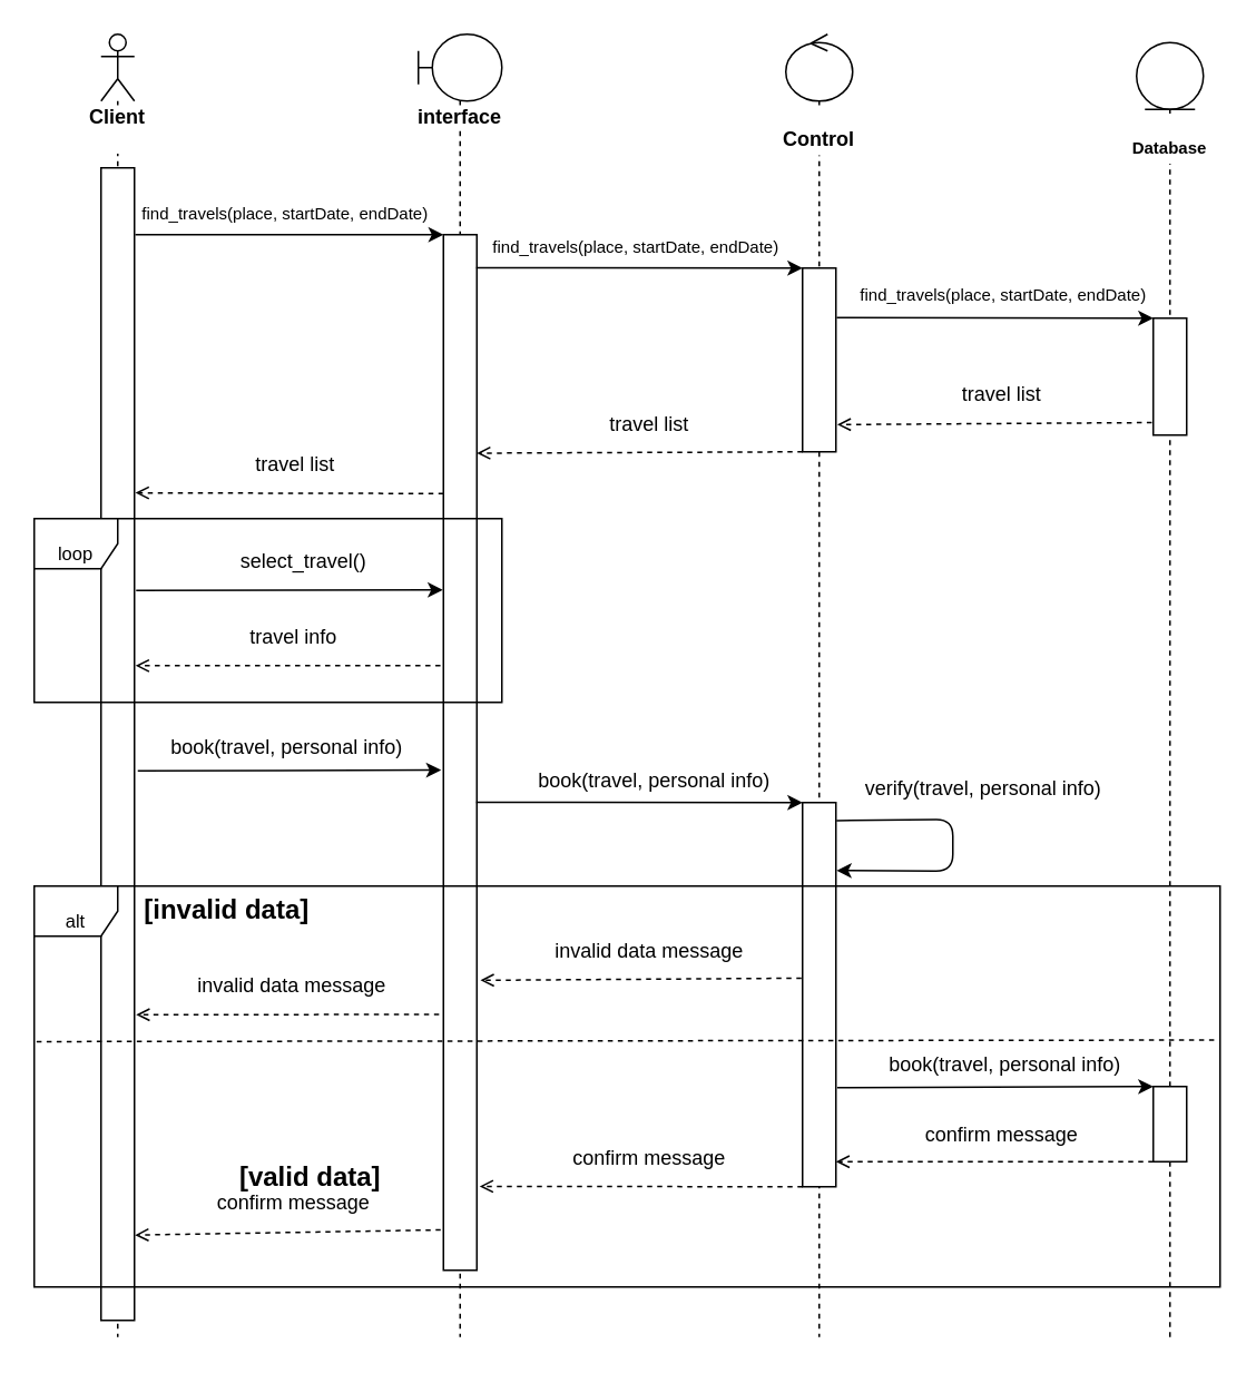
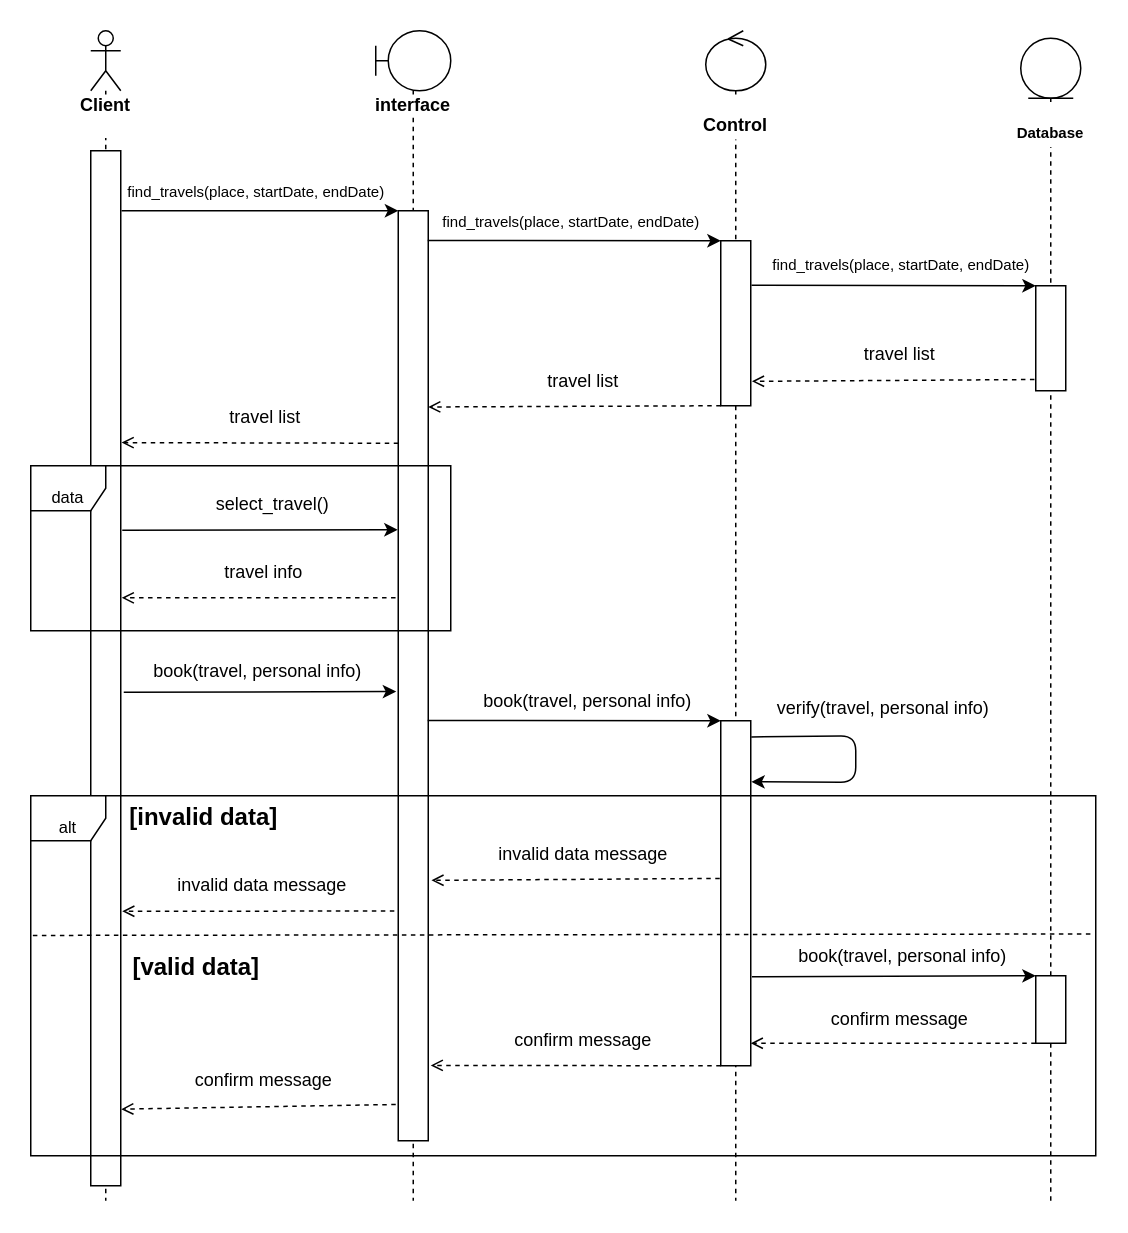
  <mxCell id="0" />
  <mxCell id="1" parent="0" />
  <mxCell id="2" value="&lt;b&gt;Client&lt;br&gt;&lt;br&gt;&lt;/b&gt;" style="shape=umlLifeline;participant=umlActor;perimeter=lifelinePerimeter;whiteSpace=wrap;html=1;container=1;collapsible=0;recursiveResize=0;verticalAlign=top;spacingTop=36;labelBackgroundColor=#ffffff;outlineConnect=0;" parent="1" vertex="1"><mxGeometry x="60" y="20" width="20" height="780" as="geometry" /></mxCell>
  <mxCell id="3" value="" style="rounded=0;whiteSpace=wrap;html=1;" parent="2" vertex="1"><mxGeometry y="80" width="20" height="690" as="geometry" /></mxCell>
  <mxCell id="4" value="&lt;b&gt;interface&lt;/b&gt;" style="shape=umlLifeline;participant=umlBoundary;perimeter=lifelinePerimeter;whiteSpace=wrap;html=1;container=1;collapsible=0;recursiveResize=0;verticalAlign=top;spacingTop=36;labelBackgroundColor=#ffffff;outlineConnect=0;" parent="1" vertex="1"><mxGeometry x="250" y="20" width="50" height="780" as="geometry" /></mxCell>
  <mxCell id="5" value="" style="rounded=0;whiteSpace=wrap;html=1;fontSize=25;" parent="4" vertex="1"><mxGeometry x="15" y="120" width="20" height="620" as="geometry" /></mxCell>
  <mxCell id="6" value="&lt;font size=&quot;1&quot;&gt;&lt;b&gt;Database&lt;/b&gt;&lt;/font&gt;" style="shape=umlLifeline;participant=umlEntity;perimeter=lifelinePerimeter;whiteSpace=wrap;html=1;container=1;collapsible=0;recursiveResize=0;verticalAlign=top;spacingTop=36;labelBackgroundColor=#ffffff;outlineConnect=0;fontSize=25;" parent="1" vertex="1"><mxGeometry x="680" y="25" width="40" height="775" as="geometry" /></mxCell>
  <mxCell id="7" value="" style="rounded=0;whiteSpace=wrap;html=1;fontSize=25;" parent="6" vertex="1"><mxGeometry x="10" y="625" width="20" height="45" as="geometry" /></mxCell>
  <mxCell id="8" value="&lt;font style=&quot;font-size: 12px&quot;&gt;&lt;b&gt;Control&lt;/b&gt;&lt;/font&gt;" style="shape=umlLifeline;participant=umlControl;perimeter=lifelinePerimeter;whiteSpace=wrap;html=1;container=1;collapsible=0;recursiveResize=0;verticalAlign=top;spacingTop=36;labelBackgroundColor=#ffffff;outlineConnect=0;fontSize=25;" parent="1" vertex="1"><mxGeometry x="470" y="20" width="40" height="780" as="geometry" /></mxCell>
  <mxCell id="9" value="" style="rounded=0;whiteSpace=wrap;html=1;fontSize=25;" parent="8" vertex="1"><mxGeometry x="10" y="140" width="20" height="110" as="geometry" /></mxCell>
  <mxCell id="10" value="" style="rounded=0;whiteSpace=wrap;html=1;fontSize=25;" parent="8" vertex="1"><mxGeometry x="10" y="460" width="20" height="230" as="geometry" /></mxCell>
  <mxCell id="11" value="" style="endArrow=classic;html=1;fontSize=25;exitX=1.017;exitY=0.047;exitDx=0;exitDy=0;exitPerimeter=0;entryX=1.017;entryY=0.177;entryDx=0;entryDy=0;entryPerimeter=0;" parent="8" source="10" target="10" edge="1"><mxGeometry width="50" height="50" relative="1" as="geometry"><mxPoint x="-240" y="440" as="sourcePoint" /><mxPoint x="70" y="520" as="targetPoint" /><Array as="points"><mxPoint x="100" y="470" /><mxPoint x="100" y="501" /></Array></mxGeometry></mxCell>
  <mxCell id="12" value="&lt;font style=&quot;font-size: 12px&quot;&gt;verify(travel, personal info)&lt;/font&gt;" style="text;html=1;align=center;verticalAlign=middle;resizable=0;points=[];labelBackgroundColor=#ffffff;fontSize=25;" parent="11" vertex="1" connectable="0"><mxGeometry x="-0.463" relative="1" as="geometry"><mxPoint x="41.58" y="-24.94" as="offset" /></mxGeometry></mxCell>
  <mxCell id="13" value="" style="endArrow=classic;html=1;fontSize=25;entryX=0;entryY=0;entryDx=0;entryDy=0;exitX=1.026;exitY=0.058;exitDx=0;exitDy=0;exitPerimeter=0;" parent="1" source="3" target="5" edge="1"><mxGeometry width="50" height="50" relative="1" as="geometry"><mxPoint x="82" y="140" as="sourcePoint" /><mxPoint x="440" y="420" as="targetPoint" /></mxGeometry></mxCell>
  <mxCell id="14" value="&lt;font style=&quot;font-size: 10px&quot;&gt;find_travels(place, startDate, endDate)&lt;/font&gt;" style="text;html=1;align=center;verticalAlign=middle;resizable=0;points=[];labelBackgroundColor=#ffffff;fontSize=25;" parent="13" vertex="1" connectable="0"><mxGeometry x="0.126" y="1" relative="1" as="geometry"><mxPoint x="-14.52" y="-19" as="offset" /></mxGeometry></mxCell>
  <mxCell id="15" value="" style="endArrow=classic;html=1;fontSize=25;entryX=0;entryY=0;entryDx=0;entryDy=0;exitX=0.983;exitY=0.032;exitDx=0;exitDy=0;exitPerimeter=0;" parent="1" source="5" target="9" edge="1"><mxGeometry width="50" height="50" relative="1" as="geometry"><mxPoint x="290" y="160" as="sourcePoint" /><mxPoint x="440" y="420" as="targetPoint" /></mxGeometry></mxCell>
  <mxCell id="16" value="&lt;font style=&quot;font-size: 10px&quot;&gt;find_travels(place, startDate, endDate)&lt;/font&gt;" style="text;html=1;align=center;verticalAlign=middle;resizable=0;points=[];labelBackgroundColor=#ffffff;fontSize=25;" parent="15" vertex="1" connectable="0"><mxGeometry x="0.295" relative="1" as="geometry"><mxPoint x="-31.05" y="-19.94" as="offset" /></mxGeometry></mxCell>
  <mxCell id="17" value="" style="rounded=0;whiteSpace=wrap;html=1;fontSize=25;" parent="1" vertex="1"><mxGeometry x="690" y="190" width="20" height="70" as="geometry" /></mxCell>
  <mxCell id="18" value="" style="endArrow=classic;html=1;fontSize=25;entryX=0;entryY=0;entryDx=0;entryDy=0;exitX=1.025;exitY=0.269;exitDx=0;exitDy=0;exitPerimeter=0;" parent="1" source="9" target="17" edge="1"><mxGeometry width="50" height="50" relative="1" as="geometry"><mxPoint x="502" y="190" as="sourcePoint" /><mxPoint x="490" y="170" as="targetPoint" /></mxGeometry></mxCell>
  <mxCell id="19" value="&lt;font style=&quot;font-size: 10px&quot;&gt;find_travels(place, startDate, endDate)&lt;/font&gt;" style="text;html=1;align=center;verticalAlign=middle;resizable=0;points=[];labelBackgroundColor=#ffffff;fontSize=25;" parent="18" vertex="1" connectable="0"><mxGeometry x="0.295" relative="1" as="geometry"><mxPoint x="-24" y="-20.34" as="offset" /></mxGeometry></mxCell>
  <mxCell id="20" value="" style="endArrow=open;html=1;fontSize=25;dashed=1;exitX=-0.044;exitY=0.893;exitDx=0;exitDy=0;exitPerimeter=0;entryX=1.04;entryY=0.852;entryDx=0;entryDy=0;entryPerimeter=0;endFill=0;" parent="1" source="17" target="9" edge="1"><mxGeometry width="50" height="50" relative="1" as="geometry"><mxPoint x="691" y="247" as="sourcePoint" /><mxPoint x="503" y="253" as="targetPoint" /></mxGeometry></mxCell>
  <mxCell id="21" value="&lt;font style=&quot;font-size: 12px&quot;&gt;travel list&lt;/font&gt;" style="text;html=1;align=center;verticalAlign=middle;resizable=0;points=[];labelBackgroundColor=#ffffff;fontSize=25;" parent="20" vertex="1" connectable="0"><mxGeometry x="-0.319" relative="1" as="geometry"><mxPoint x="-27" y="-23" as="offset" /></mxGeometry></mxCell>
- <mxCell id="22" value="&lt;font style=&quot;font-size: 11px&quot;&gt;loop&lt;/font&gt;" style="shape=umlFrame;whiteSpace=wrap;html=1;fontSize=25;width=50;height=30;" parent="1" vertex="1"><mxGeometry x="20" y="310" width="280" height="110" as="geometry" /></mxCell>
+ <mxCell id="22" value="&lt;font style=&quot;font-size: 11px&quot;&gt;data&lt;/font&gt;" style="shape=umlFrame;whiteSpace=wrap;html=1;fontSize=25;width=50;height=30;" parent="1" vertex="1"><mxGeometry x="20" y="310" width="280" height="110" as="geometry" /></mxCell>
  <mxCell id="23" value="" style="endArrow=open;html=1;fontSize=25;dashed=1;exitX=0;exitY=1;exitDx=0;exitDy=0;entryX=0.999;entryY=0.211;entryDx=0;entryDy=0;entryPerimeter=0;endFill=0;" parent="1" source="9" target="5" edge="1"><mxGeometry width="50" height="50" relative="1" as="geometry"><mxPoint x="510" y="331.04" as="sourcePoint" /><mxPoint x="318" y="330" as="targetPoint" /></mxGeometry></mxCell>
  <mxCell id="24" value="&lt;font style=&quot;font-size: 12px&quot;&gt;travel list&lt;/font&gt;" style="text;html=1;align=center;verticalAlign=middle;resizable=0;points=[];labelBackgroundColor=#ffffff;fontSize=25;" parent="23" vertex="1" connectable="0"><mxGeometry x="-0.319" relative="1" as="geometry"><mxPoint x="-27" y="-23" as="offset" /></mxGeometry></mxCell>
  <mxCell id="25" value="" style="endArrow=open;html=1;fontSize=25;dashed=1;exitX=0;exitY=0.25;exitDx=0;exitDy=0;endFill=0;entryX=1.028;entryY=0.282;entryDx=0;entryDy=0;entryPerimeter=0;" parent="1" source="5" target="3" edge="1"><mxGeometry width="50" height="50" relative="1" as="geometry"><mxPoint x="175" y="322.28" as="sourcePoint" /><mxPoint x="81" y="297" as="targetPoint" /></mxGeometry></mxCell>
  <mxCell id="26" value="&lt;font style=&quot;font-size: 12px&quot;&gt;travel list&lt;/font&gt;" style="text;html=1;align=center;verticalAlign=middle;resizable=0;points=[];labelBackgroundColor=#ffffff;fontSize=25;" parent="25" vertex="1" connectable="0"><mxGeometry x="-0.319" relative="1" as="geometry"><mxPoint x="-27" y="-23" as="offset" /></mxGeometry></mxCell>
  <mxCell id="27" value="" style="endArrow=classic;html=1;fontSize=25;entryX=-0.019;entryY=0.343;entryDx=0;entryDy=0;entryPerimeter=0;" parent="1" target="5" edge="1"><mxGeometry width="50" height="50" relative="1" as="geometry"><mxPoint x="81" y="353" as="sourcePoint" /><mxPoint x="410" y="340" as="targetPoint" /></mxGeometry></mxCell>
  <mxCell id="28" value="&lt;font style=&quot;font-size: 12px&quot;&gt;select_travel()&lt;/font&gt;" style="text;html=1;align=center;verticalAlign=middle;resizable=0;points=[];labelBackgroundColor=#ffffff;fontSize=25;" parent="27" vertex="1" connectable="0"><mxGeometry x="0.132" y="-1" relative="1" as="geometry"><mxPoint x="-4.81" y="-23.81" as="offset" /></mxGeometry></mxCell>
  <mxCell id="29" value="" style="endArrow=open;html=1;fontSize=25;dashed=1;exitX=-0.09;exitY=0.416;exitDx=0;exitDy=0;entryX=1.033;entryY=0.432;entryDx=0;entryDy=0;entryPerimeter=0;endFill=0;exitPerimeter=0;" parent="1" source="5" target="3" edge="1"><mxGeometry width="50" height="50" relative="1" as="geometry"><mxPoint x="320.34" y="410" as="sourcePoint" /><mxPoint x="140" y="410.64" as="targetPoint" /></mxGeometry></mxCell>
  <mxCell id="30" value="&lt;font style=&quot;font-size: 12px&quot;&gt;travel info&lt;/font&gt;" style="text;html=1;align=center;verticalAlign=middle;resizable=0;points=[];labelBackgroundColor=#ffffff;fontSize=25;" parent="29" vertex="1" connectable="0"><mxGeometry x="-0.319" relative="1" as="geometry"><mxPoint x="-27" y="-23" as="offset" /></mxGeometry></mxCell>
  <mxCell id="31" value="" style="endArrow=classic;html=1;fontSize=25;entryX=-0.067;entryY=0.517;entryDx=0;entryDy=0;entryPerimeter=0;" parent="1" target="5" edge="1"><mxGeometry width="50" height="50" relative="1" as="geometry"><mxPoint x="82" y="461" as="sourcePoint" /><mxPoint x="240" y="460" as="targetPoint" /></mxGeometry></mxCell>
  <mxCell id="32" value="&lt;font style=&quot;font-size: 12px&quot;&gt;book(travel, personal info)&lt;/font&gt;" style="text;html=1;align=center;verticalAlign=middle;resizable=0;points=[];labelBackgroundColor=#ffffff;fontSize=25;" parent="31" vertex="1" connectable="0"><mxGeometry x="0.212" relative="1" as="geometry"><mxPoint x="-21.86" y="-20.51" as="offset" /></mxGeometry></mxCell>
  <mxCell id="33" value="" style="endArrow=classic;html=1;fontSize=25;exitX=0.981;exitY=0.548;exitDx=0;exitDy=0;exitPerimeter=0;entryX=0;entryY=0;entryDx=0;entryDy=0;" parent="1" source="5" target="10" edge="1"><mxGeometry width="50" height="50" relative="1" as="geometry"><mxPoint x="230" y="460" as="sourcePoint" /><mxPoint x="280" y="410" as="targetPoint" /></mxGeometry></mxCell>
  <mxCell id="34" value="&lt;font style=&quot;font-size: 12px&quot;&gt;book(travel, personal info)&lt;/font&gt;" style="text;html=1;align=center;verticalAlign=middle;resizable=0;points=[];labelBackgroundColor=#ffffff;fontSize=25;" parent="33" vertex="1" connectable="0"><mxGeometry x="0.257" y="-2" relative="1" as="geometry"><mxPoint x="-17.38" y="-21.91" as="offset" /></mxGeometry></mxCell>
  <mxCell id="35" value="&lt;font style=&quot;font-size: 11px&quot;&gt;alt&lt;/font&gt;" style="shape=umlFrame;whiteSpace=wrap;html=1;fontSize=25;width=50;height=30;" parent="1" vertex="1"><mxGeometry x="20" y="530" width="710" height="240" as="geometry" /></mxCell>
  <mxCell id="36" value="" style="endArrow=open;html=1;fontSize=25;dashed=1;exitX=-0.033;exitY=0.457;exitDx=0;exitDy=0;endFill=0;entryX=1.107;entryY=0.72;entryDx=0;entryDy=0;entryPerimeter=0;exitPerimeter=0;" parent="1" source="10" target="5" edge="1"><mxGeometry width="50" height="50" relative="1" as="geometry"><mxPoint x="478.48" y="650" as="sourcePoint" /><mxPoint x="285" y="563" as="targetPoint" /></mxGeometry></mxCell>
  <mxCell id="37" value="&lt;font style=&quot;font-size: 12px&quot;&gt;invalid data message&lt;/font&gt;" style="text;html=1;align=center;verticalAlign=middle;resizable=0;points=[];labelBackgroundColor=#ffffff;fontSize=25;" parent="36" vertex="1" connectable="0"><mxGeometry x="-0.319" relative="1" as="geometry"><mxPoint x="-27" y="-23" as="offset" /></mxGeometry></mxCell>
  <mxCell id="38" value="" style="endArrow=open;html=1;fontSize=25;dashed=1;exitX=-0.131;exitY=0.753;exitDx=0;exitDy=0;endFill=0;exitPerimeter=0;" parent="1" source="5" edge="1"><mxGeometry width="50" height="50" relative="1" as="geometry"><mxPoint x="273.32" y="680" as="sourcePoint" /><mxPoint x="81" y="607" as="targetPoint" /></mxGeometry></mxCell>
  <mxCell id="39" value="&lt;font style=&quot;font-size: 12px&quot;&gt;invalid data message&lt;/font&gt;" style="text;html=1;align=center;verticalAlign=middle;resizable=0;points=[];labelBackgroundColor=#ffffff;fontSize=25;" parent="38" vertex="1" connectable="0"><mxGeometry x="-0.319" relative="1" as="geometry"><mxPoint x="-27" y="-23" as="offset" /></mxGeometry></mxCell>
  <mxCell id="40" value="" style="endArrow=classic;html=1;fontSize=25;exitX=1.039;exitY=0.742;exitDx=0;exitDy=0;entryX=0;entryY=0;entryDx=0;entryDy=0;exitPerimeter=0;" parent="1" source="10" target="7" edge="1"><mxGeometry width="50" height="50" relative="1" as="geometry"><mxPoint x="260" y="600" as="sourcePoint" /><mxPoint x="310" y="550" as="targetPoint" /></mxGeometry></mxCell>
  <mxCell id="41" value="&lt;span style=&quot;font-size: 12px&quot;&gt;book(travel, personal info)&lt;/span&gt;" style="text;html=1;align=center;verticalAlign=middle;resizable=0;points=[];labelBackgroundColor=#ffffff;fontSize=25;" parent="40" vertex="1" connectable="0"><mxGeometry x="0.053" relative="1" as="geometry"><mxPoint y="-20" as="offset" /></mxGeometry></mxCell>
  <mxCell id="42" value="" style="endArrow=none;dashed=1;html=1;fontSize=25;exitX=0.002;exitY=0.388;exitDx=0;exitDy=0;exitPerimeter=0;entryX=0.999;entryY=0.384;entryDx=0;entryDy=0;entryPerimeter=0;" parent="1" source="35" target="35" edge="1"><mxGeometry width="50" height="50" relative="1" as="geometry"><mxPoint x="210" y="620" as="sourcePoint" /><mxPoint x="260" y="570" as="targetPoint" /></mxGeometry></mxCell>
  <mxCell id="43" value="" style="endArrow=open;html=1;fontSize=25;dashed=1;exitX=0;exitY=1;exitDx=0;exitDy=0;endFill=0;" parent="1" source="7" edge="1"><mxGeometry width="50" height="50" relative="1" as="geometry"><mxPoint x="606.86" y="720.16" as="sourcePoint" /><mxPoint x="500" y="695" as="targetPoint" /></mxGeometry></mxCell>
  <mxCell id="44" value="&lt;font style=&quot;font-size: 12px&quot;&gt;confirm message&lt;/font&gt;" style="text;html=1;align=center;verticalAlign=middle;resizable=0;points=[];labelBackgroundColor=#ffffff;fontSize=25;" parent="43" vertex="1" connectable="0"><mxGeometry x="-0.319" relative="1" as="geometry"><mxPoint x="-27" y="-23" as="offset" /></mxGeometry></mxCell>
  <mxCell id="45" value="" style="endArrow=open;html=1;fontSize=25;dashed=1;exitX=0;exitY=1;exitDx=0;exitDy=0;endFill=0;entryX=1.083;entryY=0.919;entryDx=0;entryDy=0;entryPerimeter=0;" parent="1" source="10" target="5" edge="1"><mxGeometry width="50" height="50" relative="1" as="geometry"><mxPoint x="700" y="705" as="sourcePoint" /><mxPoint x="510" y="705" as="targetPoint" /></mxGeometry></mxCell>
  <mxCell id="46" value="&lt;font style=&quot;font-size: 12px&quot;&gt;confirm message&lt;/font&gt;" style="text;html=1;align=center;verticalAlign=middle;resizable=0;points=[];labelBackgroundColor=#ffffff;fontSize=25;" parent="45" vertex="1" connectable="0"><mxGeometry x="-0.319" relative="1" as="geometry"><mxPoint x="-27" y="-23" as="offset" /></mxGeometry></mxCell>
  <mxCell id="47" value="" style="endArrow=open;html=1;fontSize=25;dashed=1;endFill=0;exitX=-0.083;exitY=0.961;exitDx=0;exitDy=0;exitPerimeter=0;entryX=1.017;entryY=0.926;entryDx=0;entryDy=0;entryPerimeter=0;" parent="1" source="5" target="3" edge="1"><mxGeometry width="50" height="50" relative="1" as="geometry"><mxPoint x="490" y="724.88" as="sourcePoint" /><mxPoint x="82" y="740" as="targetPoint" /></mxGeometry></mxCell>
  <mxCell id="48" value="&lt;font style=&quot;font-size: 12px&quot;&gt;confirm message&lt;/font&gt;" style="text;html=1;align=center;verticalAlign=middle;resizable=0;points=[];labelBackgroundColor=#ffffff;fontSize=25;" parent="47" vertex="1" connectable="0"><mxGeometry x="-0.319" relative="1" as="geometry"><mxPoint x="-27" y="-23" as="offset" /></mxGeometry></mxCell>
  <mxCell id="49" value="&lt;font style=&quot;font-size: 16px&quot;&gt;[invalid data]&lt;/font&gt;" style="text;html=1;align=center;verticalAlign=middle;resizable=0;points=[];autosize=1;fontSize=25;fontStyle=1" parent="1" vertex="1"><mxGeometry x="80" y="520" width="110" height="40" as="geometry" /></mxCell>
- <mxCell id="50" value="&lt;font style=&quot;font-size: 16px&quot;&gt;[valid data]&lt;/font&gt;" style="text;html=1;align=center;verticalAlign=middle;resizable=0;points=[];autosize=1;fontSize=25;fontStyle=1" parent="1" vertex="1"><mxGeometry x="135" y="680" width="100" height="40" as="geometry" /></mxCell>
+ <mxCell id="50" value="&lt;font style=&quot;font-size: 16px&quot;&gt;[valid data]&lt;/font&gt;" style="text;html=1;align=center;verticalAlign=middle;resizable=0;points=[];autosize=1;fontSize=25;fontStyle=1" parent="1" vertex="1"><mxGeometry x="80" y="620" width="100" height="40" as="geometry" /></mxCell>
